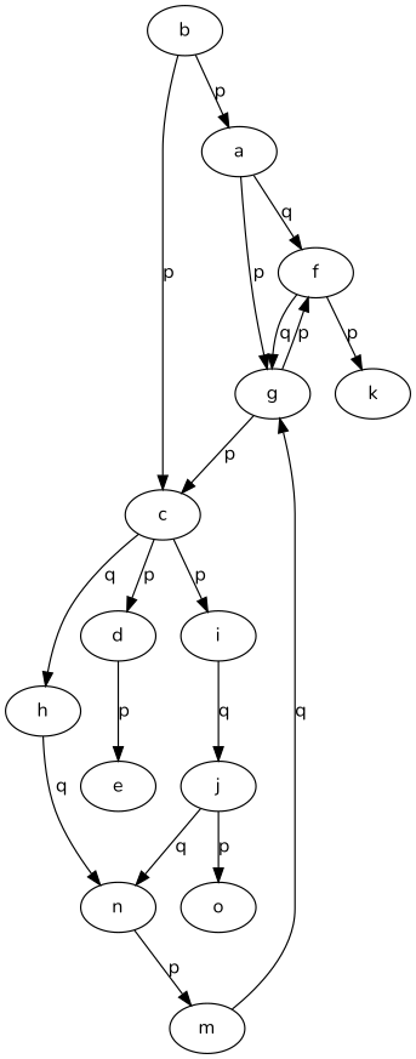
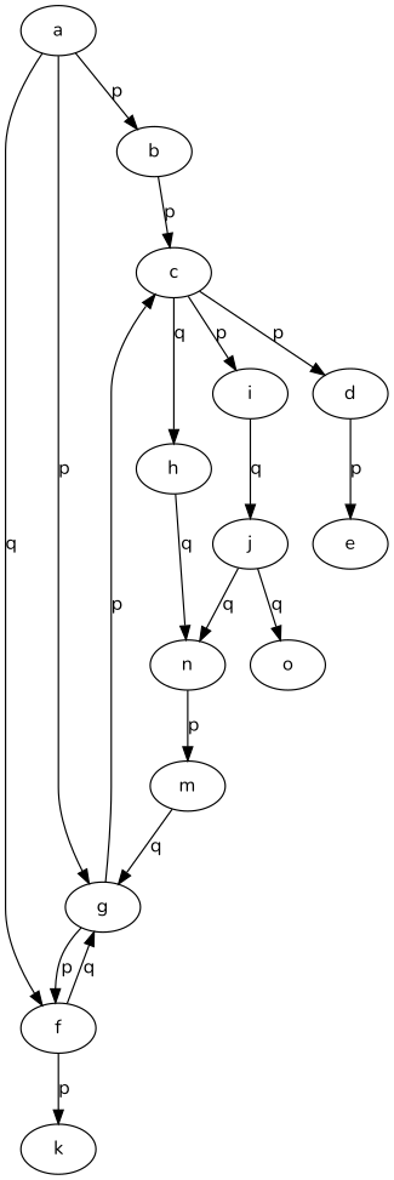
  digraph {
    fontname=Nunito
    node [fontname=Nunito]
    edge [fontname=Nunito]
    a
    b
    f
    g
    c
    k
    h
    i
    d
    n
    j
    e
    m
    o
-   b -> a [label=p]
+   a -> b [label=p]
    a -> f [label=q]
    a -> g [label=p]
    b -> c [label=p]
    f -> g [label=q]
    f -> k [label=p]
    g -> f [label=p]
    g -> c [label=p]
    c -> h [label=q]
    c -> i [label=p]
    c -> d [label=p]
    h -> n [label=q]
    i -> j [label=q]
    d -> e [label=p]
    n -> m [label=p]
    j -> n [label=q]
-   j -> o [label=p]
+   j -> o [label=q]
    m -> g [label=q]
  }
